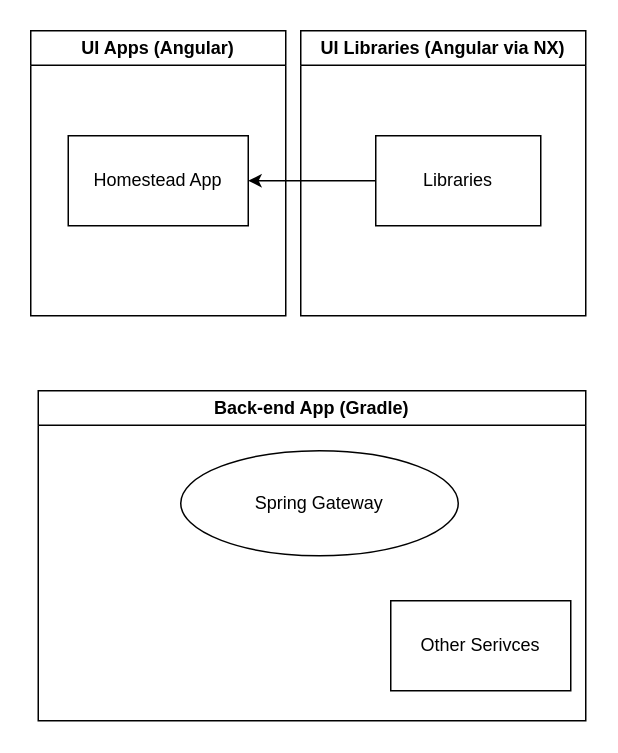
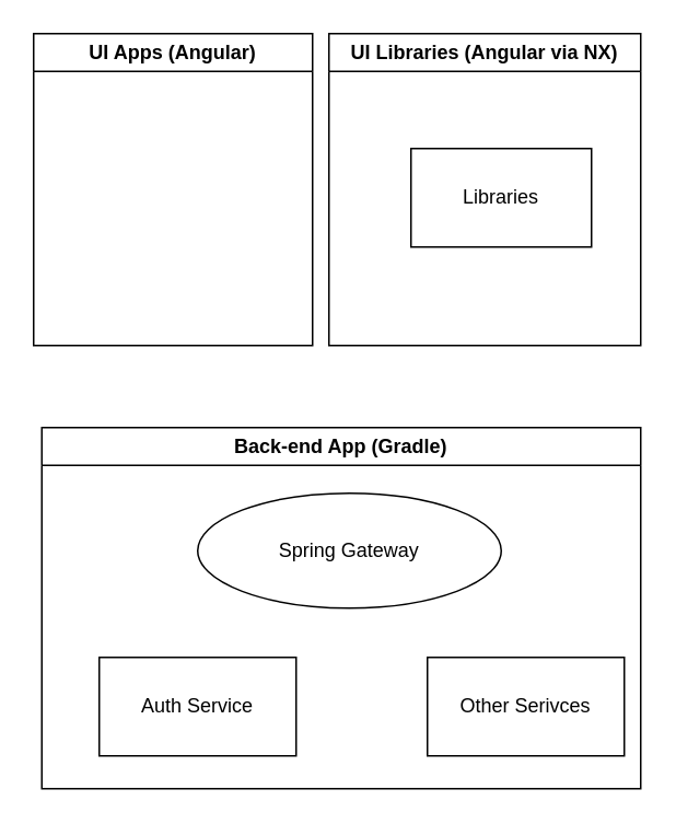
  <mxCell id="0" />
  <mxCell id="1" parent="0" />
  <mxCell id="2" value="UI Apps (Angular)" style="swimlane;whiteSpace=wrap;html=1;" vertex="1" parent="1"><mxGeometry x="20" y="20" width="170" height="190" as="geometry"><mxRectangle x="260" y="120" width="80" height="30" as="alternateBounds" /></mxGeometry></mxCell>
- <mxCell id="3" value="Homestead App" style="rounded=0;whiteSpace=wrap;html=1;" parent="2" vertex="1"><mxGeometry x="25" y="70" width="120" height="60" as="geometry" /></mxCell>
  <mxCell id="4" value="Back-end App (Gradle)" style="swimlane;whiteSpace=wrap;html=1;" vertex="1" parent="1"><mxGeometry x="25" y="260" width="365" height="220" as="geometry" /></mxCell>
  <mxCell id="5" value="Spring Gateway" style="ellipse;whiteSpace=wrap;html=1;" vertex="1" parent="4"><mxGeometry x="95" y="40" width="185" height="70" as="geometry" /></mxCell>
+ <mxCell id="6" value="Auth Service" style="rounded=0;whiteSpace=wrap;html=1;" vertex="1" parent="4"><mxGeometry x="35" y="140" width="120" height="60" as="geometry" /></mxCell>
  <mxCell id="7" value="Other Serivces" style="rounded=0;whiteSpace=wrap;html=1;" vertex="1" parent="4"><mxGeometry x="235" y="140" width="120" height="60" as="geometry" /></mxCell>
  <mxCell id="8" value="UI Libraries (Angular via NX)" style="swimlane;whiteSpace=wrap;html=1;" vertex="1" parent="1"><mxGeometry x="200" y="20" width="190" height="190" as="geometry" /></mxCell>
  <mxCell id="9" value="Libraries" style="rounded=0;whiteSpace=wrap;html=1;" vertex="1" parent="8"><mxGeometry x="50" y="70" width="110" height="60" as="geometry" /></mxCell>
- <mxCell id="10" style="edgeStyle=orthogonalEdgeStyle;rounded=0;orthogonalLoop=1;jettySize=auto;html=1;exitX=0;exitY=0.5;exitDx=0;exitDy=0;" edge="1" parent="1" source="9" target="3"><mxGeometry relative="1" as="geometry" /></mxCell>
